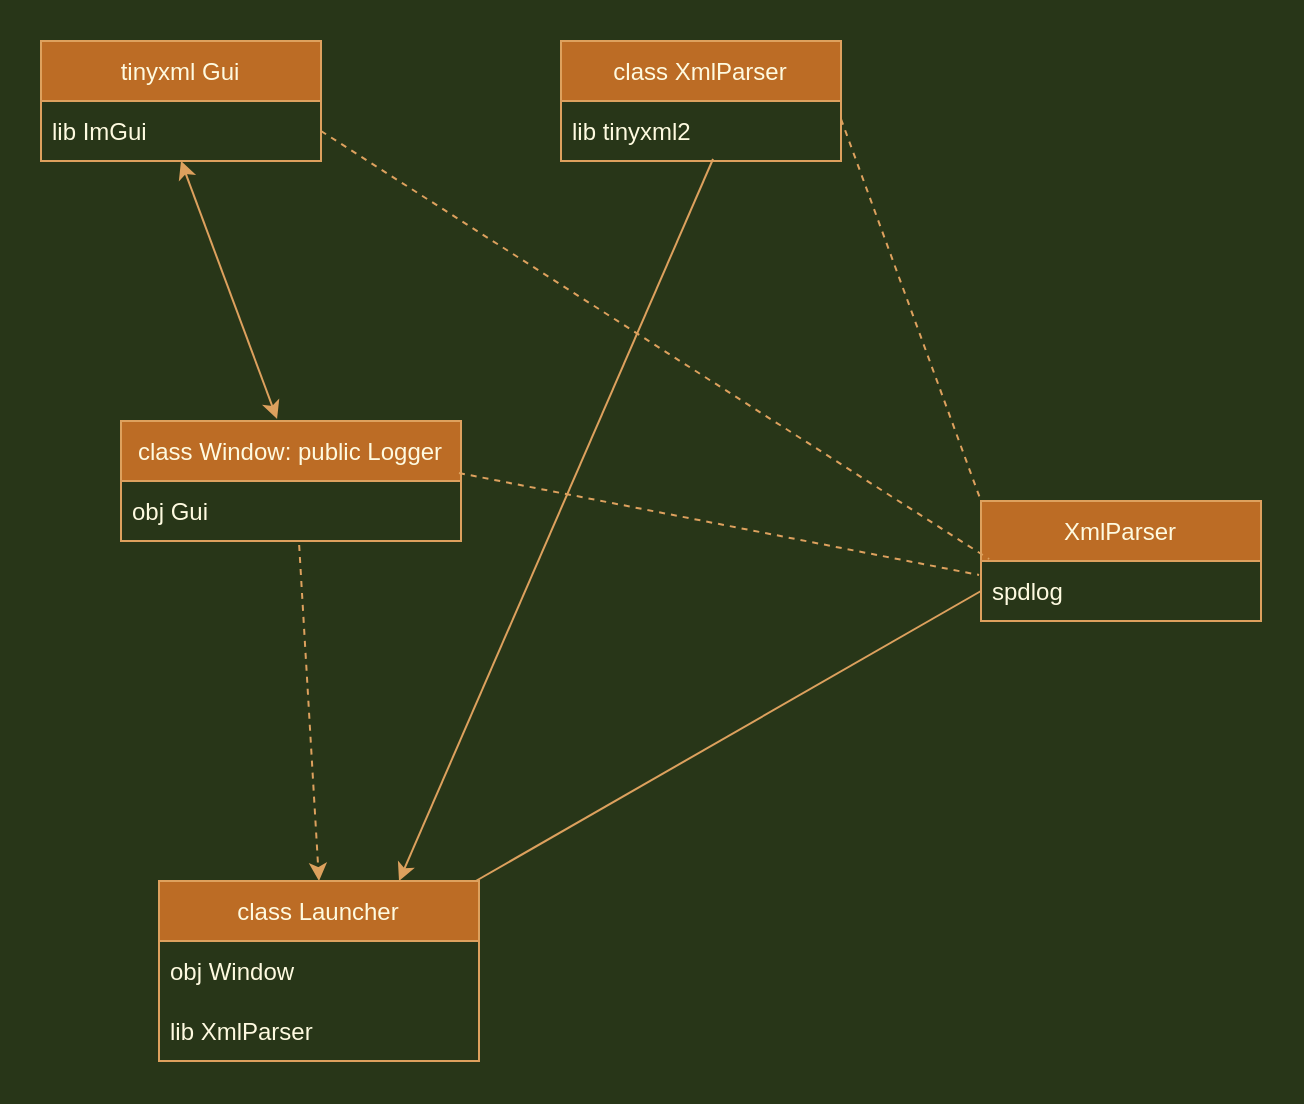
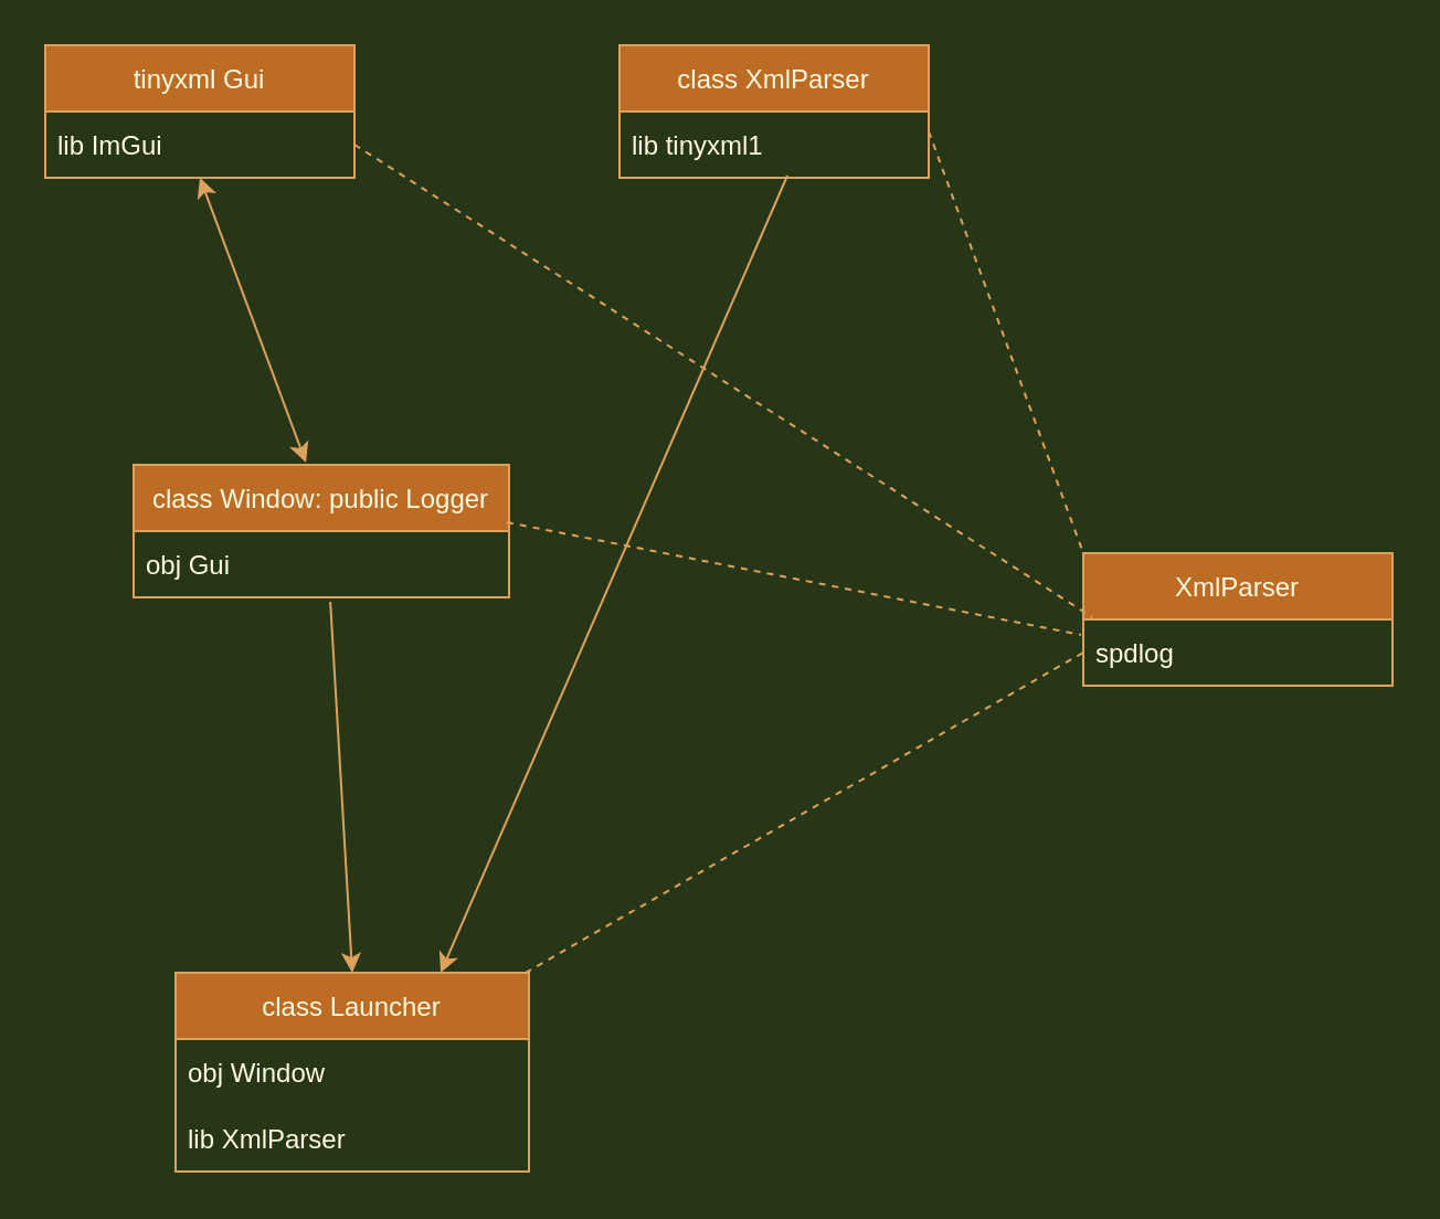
  <mxCell id="0" />
  <mxCell id="1" parent="0" />
  <mxCell id="2" value="class Launcher" style="swimlane;fontStyle=0;childLayout=stackLayout;horizontal=1;startSize=30;horizontalStack=0;resizeParent=1;resizeParentMax=0;resizeLast=0;collapsible=1;marginBottom=0;fillColor=#BC6C25;strokeColor=#DDA15E;fontColor=#FEFAE0;" vertex="1" parent="1"><mxGeometry x="79" y="440" width="160" height="90" as="geometry" /></mxCell>
  <mxCell id="3" value="obj Window" style="text;strokeColor=none;fillColor=none;align=left;verticalAlign=middle;spacingLeft=4;spacingRight=4;overflow=hidden;points=[[0,0.5],[1,0.5]];portConstraint=eastwest;rotatable=0;fontColor=#FEFAE0;" vertex="1" parent="2"><mxGeometry y="30" width="160" height="30" as="geometry" /></mxCell>
  <mxCell id="4" value="lib XmlParser" style="text;strokeColor=none;fillColor=none;align=left;verticalAlign=middle;spacingLeft=4;spacingRight=4;overflow=hidden;points=[[0,0.5],[1,0.5]];portConstraint=eastwest;rotatable=0;fontColor=#FEFAE0;" vertex="1" parent="2"><mxGeometry y="60" width="160" height="30" as="geometry" /></mxCell>
  <mxCell id="5" value="class Window: public Logger" style="swimlane;fontStyle=0;childLayout=stackLayout;horizontal=1;startSize=30;horizontalStack=0;resizeParent=1;resizeParentMax=0;resizeLast=0;collapsible=1;marginBottom=0;fillColor=#BC6C25;strokeColor=#DDA15E;fontColor=#FEFAE0;" vertex="1" parent="1"><mxGeometry x="60" y="210" width="170" height="60" as="geometry" /></mxCell>
  <mxCell id="6" value="obj Gui" style="text;strokeColor=none;fillColor=none;align=left;verticalAlign=middle;spacingLeft=4;spacingRight=4;overflow=hidden;points=[[0,0.5],[1,0.5]];portConstraint=eastwest;rotatable=0;fontColor=#FEFAE0;" vertex="1" parent="5"><mxGeometry y="30" width="170" height="30" as="geometry" /></mxCell>
  <mxCell id="7" value="tinyxml Gui" style="swimlane;fontStyle=0;childLayout=stackLayout;horizontal=1;startSize=30;horizontalStack=0;resizeParent=1;resizeParentMax=0;resizeLast=0;collapsible=1;marginBottom=0;fillColor=#BC6C25;strokeColor=#DDA15E;fontColor=#FEFAE0;" vertex="1" parent="1"><mxGeometry x="20" y="20" width="140" height="60" as="geometry" /></mxCell>
  <mxCell id="8" value="lib ImGui" style="text;strokeColor=none;fillColor=none;align=left;verticalAlign=middle;spacingLeft=4;spacingRight=4;overflow=hidden;points=[[0,0.5],[1,0.5]];portConstraint=eastwest;rotatable=0;fontColor=#FEFAE0;" vertex="1" parent="7"><mxGeometry y="30" width="140" height="30" as="geometry" /></mxCell>
  <mxCell id="9" value="" style="endArrow=classic;startArrow=classic;html=1;rounded=0;entryX=0.5;entryY=1;entryDx=0;entryDy=0;exitX=0.459;exitY=-0.017;exitDx=0;exitDy=0;exitPerimeter=0;labelBackgroundColor=#283618;strokeColor=#DDA15E;fontColor=#FEFAE0;" edge="1" parent="1" source="5" target="7"><mxGeometry width="50" height="50" relative="1" as="geometry"><mxPoint x="80" y="190" as="sourcePoint" /><mxPoint x="130" y="140" as="targetPoint" /></mxGeometry></mxCell>
  <mxCell id="10" value="class XmlParser" style="swimlane;fontStyle=0;childLayout=stackLayout;horizontal=1;startSize=30;horizontalStack=0;resizeParent=1;resizeParentMax=0;resizeLast=0;collapsible=1;marginBottom=0;rounded=0;sketch=0;fontColor=#FEFAE0;strokeColor=#DDA15E;fillColor=#BC6C25;" vertex="1" parent="1"><mxGeometry x="280" y="20" width="140" height="60" as="geometry" /></mxCell>
- <mxCell id="11" value="lib tinyxml2" style="text;strokeColor=none;fillColor=none;align=left;verticalAlign=middle;spacingLeft=4;spacingRight=4;overflow=hidden;points=[[0,0.5],[1,0.5]];portConstraint=eastwest;rotatable=0;rounded=0;sketch=0;fontColor=#FEFAE0;" vertex="1" parent="10"><mxGeometry y="30" width="140" height="30" as="geometry" /></mxCell>
+ <mxCell id="11" value="lib tinyxml1" style="text;strokeColor=none;fillColor=none;align=left;verticalAlign=middle;spacingLeft=4;spacingRight=4;overflow=hidden;points=[[0,0.5],[1,0.5]];portConstraint=eastwest;rotatable=0;rounded=0;sketch=0;fontColor=#FEFAE0;" vertex="1" parent="10"><mxGeometry y="30" width="140" height="30" as="geometry" /></mxCell>
  <mxCell id="12" value="XmlParser" style="swimlane;fontStyle=0;childLayout=stackLayout;horizontal=1;startSize=30;horizontalStack=0;resizeParent=1;resizeParentMax=0;resizeLast=0;collapsible=1;marginBottom=0;rounded=0;sketch=0;fontColor=#FEFAE0;strokeColor=#DDA15E;fillColor=#BC6C25;" vertex="1" parent="1"><mxGeometry x="490" y="250" width="140" height="60" as="geometry" /></mxCell>
  <mxCell id="13" value="spdlog" style="text;strokeColor=none;fillColor=none;align=left;verticalAlign=middle;spacingLeft=4;spacingRight=4;overflow=hidden;points=[[0,0.5],[1,0.5]];portConstraint=eastwest;rotatable=0;rounded=0;sketch=0;fontColor=#FEFAE0;" vertex="1" parent="12"><mxGeometry y="30" width="140" height="30" as="geometry" /></mxCell>
  <mxCell id="14" value="" style="endArrow=none;dashed=1;html=1;rounded=1;sketch=0;fontColor=#FEFAE0;strokeColor=#DDA15E;fillColor=#BC6C25;curved=0;entryX=-0.007;entryY=0.233;entryDx=0;entryDy=0;entryPerimeter=0;exitX=0.994;exitY=-0.133;exitDx=0;exitDy=0;exitPerimeter=0;" edge="1" parent="1" source="6" target="13"><mxGeometry width="50" height="50" relative="1" as="geometry"><mxPoint x="440" y="55" as="sourcePoint" /><mxPoint x="420" y="330" as="targetPoint" /></mxGeometry></mxCell>
- <mxCell id="15" value="" style="endArrow=none;dashed=0;html=1;rounded=1;sketch=0;fontColor=#FEFAE0;strokeColor=#DDA15E;fillColor=#BC6C25;curved=0;entryX=0;entryY=0.5;entryDx=0;entryDy=0;" edge="1" parent="1" source="2" target="13"><mxGeometry width="50" height="50" relative="1" as="geometry"><mxPoint x="155" y="220" as="sourcePoint" /><mxPoint x="549.02" y="64.99" as="targetPoint" /></mxGeometry></mxCell>
+ <mxCell id="15" value="" style="endArrow=none;dashed=1;html=1;rounded=1;sketch=0;fontColor=#FEFAE0;strokeColor=#DDA15E;fillColor=#BC6C25;curved=0;entryX=0;entryY=0.5;entryDx=0;entryDy=0;" edge="1" parent="1" source="2" target="13"><mxGeometry width="50" height="50" relative="1" as="geometry"><mxPoint x="155" y="220" as="sourcePoint" /><mxPoint x="549.02" y="64.99" as="targetPoint" /></mxGeometry></mxCell>
  <mxCell id="16" value="" style="endArrow=none;dashed=1;html=1;rounded=1;sketch=0;fontColor=#FEFAE0;strokeColor=#DDA15E;fillColor=#BC6C25;curved=0;entryX=0.029;entryY=-0.033;entryDx=0;entryDy=0;entryPerimeter=0;exitX=1;exitY=0.5;exitDx=0;exitDy=0;" edge="1" parent="1" source="8" target="13"><mxGeometry width="50" height="50" relative="1" as="geometry"><mxPoint x="370" y="380" as="sourcePoint" /><mxPoint x="420" y="330" as="targetPoint" /></mxGeometry></mxCell>
  <mxCell id="17" value="" style="endArrow=none;dashed=1;html=1;rounded=1;sketch=0;fontColor=#FEFAE0;strokeColor=#DDA15E;fillColor=#BC6C25;curved=0;entryX=0;entryY=0;entryDx=0;entryDy=0;exitX=1;exitY=0.3;exitDx=0;exitDy=0;exitPerimeter=0;" edge="1" parent="1" source="11" target="12"><mxGeometry width="50" height="50" relative="1" as="geometry"><mxPoint x="241.18" y="450" as="sourcePoint" /><mxPoint x="570" y="245" as="targetPoint" /></mxGeometry></mxCell>
  <mxCell id="18" value="" style="endArrow=classic;html=1;rounded=1;sketch=0;fontColor=#FEFAE0;strokeColor=#DDA15E;fillColor=#BC6C25;curved=0;entryX=0.75;entryY=0;entryDx=0;entryDy=0;exitX=0.543;exitY=0.967;exitDx=0;exitDy=0;exitPerimeter=0;" edge="1" parent="1" source="11" target="2"><mxGeometry width="50" height="50" relative="1" as="geometry"><mxPoint x="340" y="90" as="sourcePoint" /><mxPoint x="420" y="330" as="targetPoint" /></mxGeometry></mxCell>
- <mxCell id="19" value="" style="endArrow=classic;html=1;rounded=1;sketch=0;fontColor=#FEFAE0;strokeColor=#DDA15E;fillColor=#BC6C25;curved=0;entryX=0.5;entryY=0;entryDx=0;entryDy=0;exitX=0.524;exitY=1.067;exitDx=0;exitDy=0;exitPerimeter=0;dashed=1;" edge="1" parent="1" source="6" target="2"><mxGeometry width="50" height="50" relative="1" as="geometry"><mxPoint x="370" y="380" as="sourcePoint" /><mxPoint x="420" y="330" as="targetPoint" /></mxGeometry></mxCell>
+ <mxCell id="19" value="" style="endArrow=classic;html=1;rounded=1;sketch=0;fontColor=#FEFAE0;strokeColor=#DDA15E;fillColor=#BC6C25;curved=0;entryX=0.5;entryY=0;entryDx=0;entryDy=0;exitX=0.524;exitY=1.067;exitDx=0;exitDy=0;exitPerimeter=0;" edge="1" parent="1" source="6" target="2"><mxGeometry width="50" height="50" relative="1" as="geometry"><mxPoint x="370" y="380" as="sourcePoint" /><mxPoint x="420" y="330" as="targetPoint" /></mxGeometry></mxCell>
